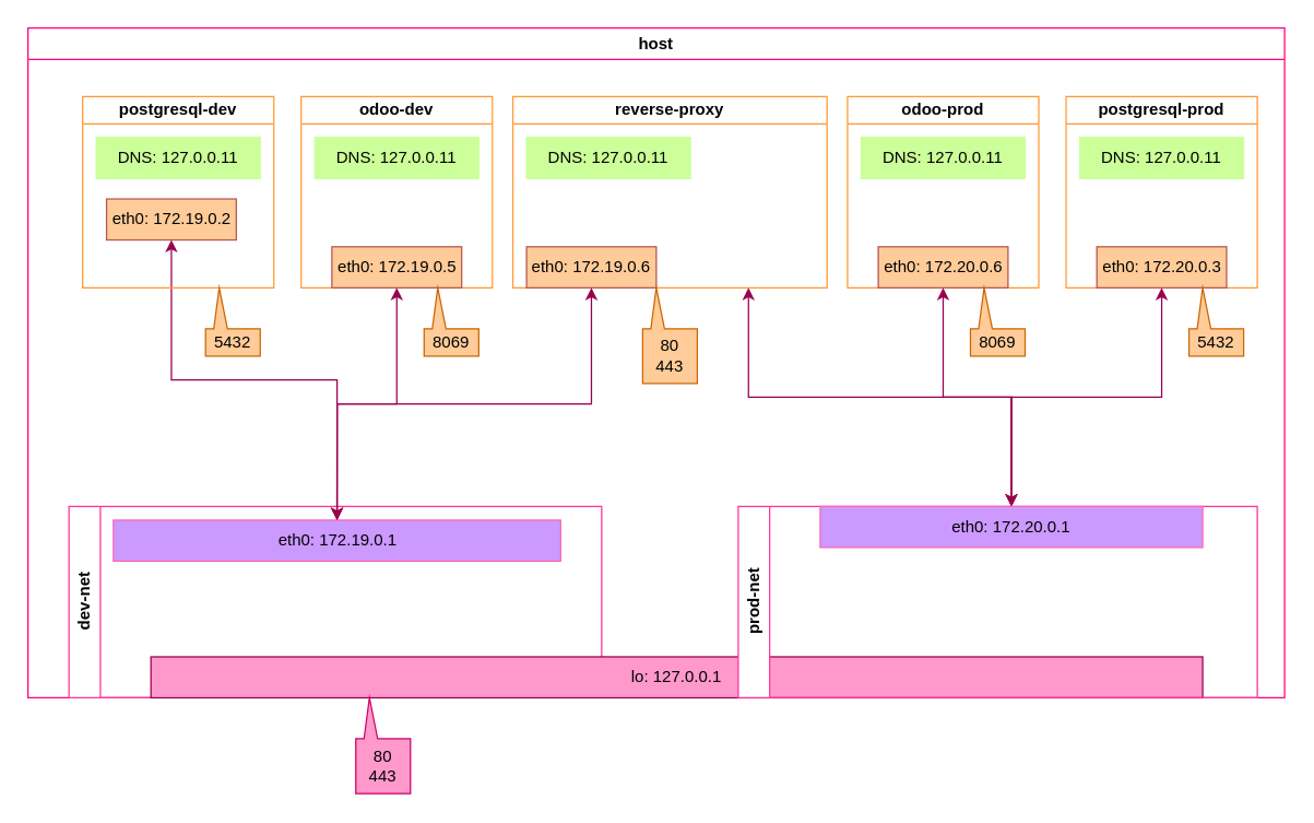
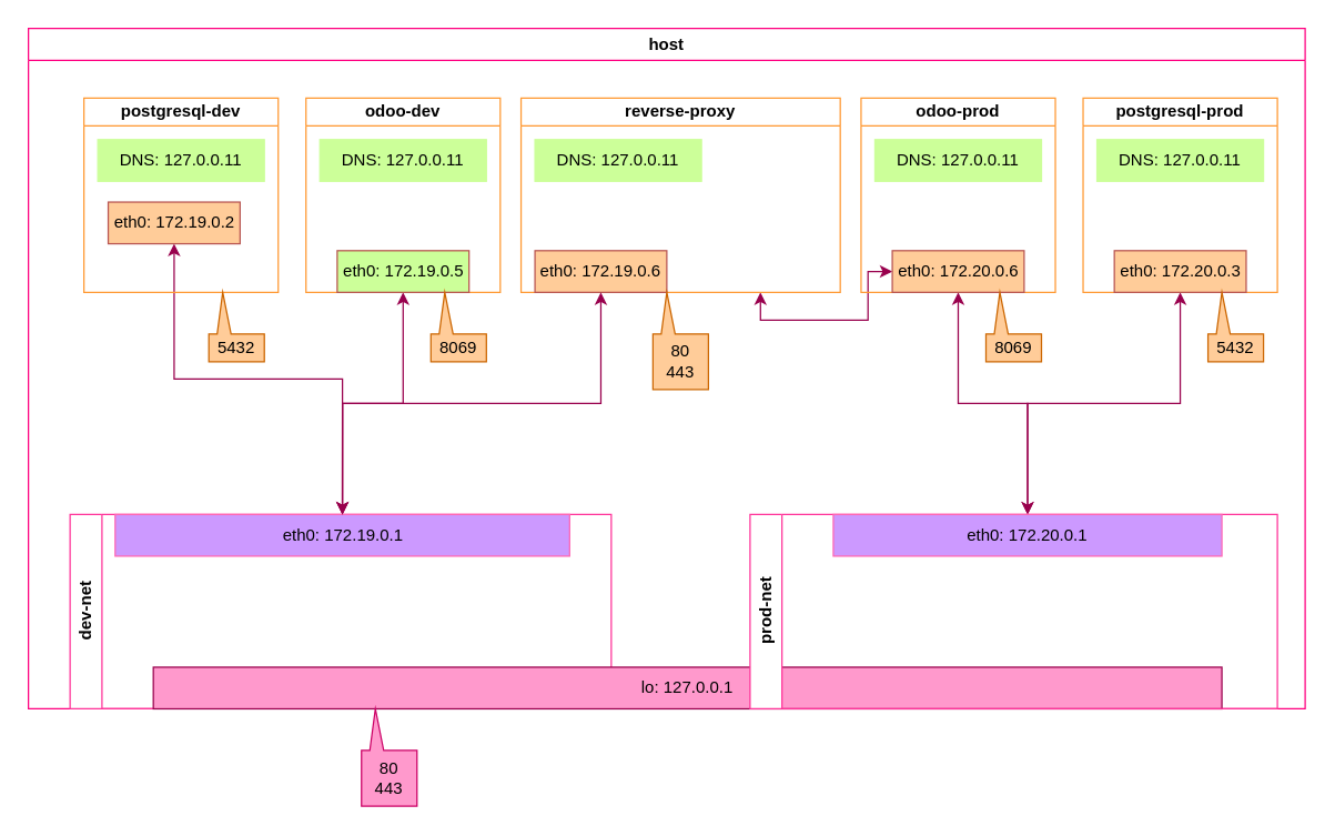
  <mxCell id="0" />
  <mxCell id="1" parent="0" />
  <mxCell id="2" value="host" style="swimlane;whiteSpace=wrap;html=1;strokeColor=#FF0080;startSize=23;" parent="1" vertex="1"><mxGeometry x="20" y="20" width="920" height="490" as="geometry" /></mxCell>
- <mxCell id="3" style="edgeStyle=orthogonalEdgeStyle;rounded=0;orthogonalLoop=1;jettySize=auto;html=1;exitX=0.75;exitY=1;exitDx=0;exitDy=0;entryX=0.5;entryY=0;entryDx=0;entryDy=0;strokeColor=#99004D;align=center;verticalAlign=middle;fontFamily=Helvetica;fontSize=11;fontColor=default;labelBackgroundColor=default;startArrow=classic;startFill=1;endArrow=classic;" parent="2" source="4" target="35" edge="1"><mxGeometry relative="1" as="geometry" /></mxCell>
+ <mxCell id="3" style="edgeStyle=orthogonalEdgeStyle;rounded=0;orthogonalLoop=1;jettySize=auto;html=1;exitX=0.75;exitY=1;exitDx=0;exitDy=0;strokeColor=#99004D;align=center;verticalAlign=middle;fontFamily=Helvetica;fontSize=11;fontColor=default;labelBackgroundColor=default;startArrow=classic;startFill=1;endArrow=classic;" parent="2" source="4" target="26" edge="1"><mxGeometry relative="1" as="geometry" /></mxCell>
  <mxCell id="4" value="reverse-proxy" style="swimlane;whiteSpace=wrap;html=1;strokeColor=#FF9933;startSize=20;" parent="2" vertex="1"><mxGeometry x="355" y="50" width="230" height="140" as="geometry" /></mxCell>
  <mxCell id="5" value="eth0: 172.19.0.6" style="rounded=0;whiteSpace=wrap;html=1;fillColor=#FFCC99;strokeColor=#b85450;" parent="4" vertex="1"><mxGeometry x="10" y="110" width="95" height="30" as="geometry" /></mxCell>
  <mxCell id="6" value="DNS: 127.0.0.11" style="rounded=0;whiteSpace=wrap;html=1;strokeColor=#CCFF99;fillColor=#CCFF99;" parent="4" vertex="1"><mxGeometry x="10" y="30" width="120" height="30" as="geometry" /></mxCell>
  <mxCell id="7" value="dev-net" style="swimlane;horizontal=0;whiteSpace=wrap;html=1;strokeColor=#FF3399;" parent="2" vertex="1"><mxGeometry x="30" y="350" width="390" height="140" as="geometry" /></mxCell>
- <mxCell id="8" value="eth0: 172.19.0.1" style="rounded=0;whiteSpace=wrap;html=1;strokeColor=#FF66B3;fillColor=#CC99FF;" parent="7" vertex="1"><mxGeometry x="32.5" y="10" width="327.5" height="30" as="geometry" /></mxCell>
+ <mxCell id="8" value="eth0: 172.19.0.1" style="rounded=0;whiteSpace=wrap;html=1;strokeColor=#FF66B3;fillColor=#CC99FF;" parent="7" vertex="1"><mxGeometry x="32.5" width="327.5" height="30" as="geometry" /></mxCell>
  <mxCell id="9" style="edgeStyle=orthogonalEdgeStyle;rounded=0;orthogonalLoop=1;jettySize=auto;html=1;exitX=0.5;exitY=1;exitDx=0;exitDy=0;entryX=0.5;entryY=0;entryDx=0;entryDy=0;startArrow=classic;startFill=1;strokeColor=#99004D;" parent="2" source="5" target="8" edge="1"><mxGeometry relative="1" as="geometry" /></mxCell>
  <mxCell id="10" style="edgeStyle=orthogonalEdgeStyle;rounded=0;orthogonalLoop=1;jettySize=auto;html=1;entryX=0.5;entryY=0;entryDx=0;entryDy=0;strokeColor=#99004D;align=center;verticalAlign=middle;fontFamily=Helvetica;fontSize=11;fontColor=default;labelBackgroundColor=default;startArrow=classic;startFill=1;endArrow=classic;" parent="2" source="16" target="8" edge="1"><mxGeometry relative="1" as="geometry" /></mxCell>
  <mxCell id="11" style="edgeStyle=orthogonalEdgeStyle;rounded=0;orthogonalLoop=1;jettySize=auto;html=1;entryX=0.5;entryY=0;entryDx=0;entryDy=0;strokeColor=#99004D;align=center;verticalAlign=middle;fontFamily=Helvetica;fontSize=11;fontColor=default;labelBackgroundColor=default;startArrow=classic;startFill=1;endArrow=classic;" parent="2" source="21" target="8" edge="1"><mxGeometry relative="1" as="geometry" /></mxCell>
  <mxCell id="12" value="80&lt;div&gt;443&lt;/div&gt;" style="shape=callout;whiteSpace=wrap;html=1;perimeter=calloutPerimeter;position2=0.75;flipH=1;flipV=1;base=10;strokeColor=#CC6600;fillColor=#FFCC99;size=30;position=0.6;" parent="2" vertex="1"><mxGeometry x="450" y="190" width="40" height="70" as="geometry" /></mxCell>
  <mxCell id="13" value="lo: 127.0.0.1" style="rounded=0;whiteSpace=wrap;html=1;fillColor=#FF99CC;strokeColor=#99004D;" parent="2" vertex="1"><mxGeometry x="90" y="460" width="770" height="30" as="geometry" /></mxCell>
  <mxCell id="14" value="" style="group" parent="2" vertex="1" connectable="0"><mxGeometry x="200" y="50" width="140" height="190" as="geometry" /></mxCell>
  <mxCell id="15" value="odoo-dev" style="swimlane;whiteSpace=wrap;html=1;strokeColor=#FF9933;startSize=20;" parent="14" vertex="1"><mxGeometry width="140" height="140" as="geometry" /></mxCell>
- <mxCell id="16" value="eth0: 172.19.0.5" style="rounded=0;whiteSpace=wrap;html=1;fillColor=#FFCC99;strokeColor=#b85450;" parent="15" vertex="1"><mxGeometry x="22.5" y="110" width="95" height="30" as="geometry" /></mxCell>
+ <mxCell id="16" value="eth0: 172.19.0.5" style="rounded=0;whiteSpace=wrap;html=1;fillColor=#ccff99;strokeColor=#b85450;" parent="15" vertex="1"><mxGeometry x="22.5" y="110" width="95" height="30" as="geometry" /></mxCell>
  <mxCell id="17" value="DNS: 127.0.0.11" style="rounded=0;whiteSpace=wrap;html=1;strokeColor=#CCFF99;fillColor=#CCFF99;align=center;verticalAlign=middle;fontFamily=Helvetica;fontSize=12;fontColor=default;" parent="15" vertex="1"><mxGeometry x="10" y="30" width="120" height="30" as="geometry" /></mxCell>
  <mxCell id="18" value="8069" style="shape=callout;whiteSpace=wrap;html=1;perimeter=calloutPerimeter;position2=0.75;flipH=1;flipV=1;base=10;strokeColor=#CC6600;fillColor=#FFCC99;size=30;position=0.6;" parent="14" vertex="1"><mxGeometry x="90" y="140" width="40" height="50" as="geometry" /></mxCell>
  <mxCell id="19" value="" style="group" parent="2" vertex="1" connectable="0"><mxGeometry x="40" y="50" width="140" height="190" as="geometry" /></mxCell>
  <mxCell id="20" value="postgresql-dev" style="swimlane;whiteSpace=wrap;html=1;strokeColor=#FF9933;startSize=20;" parent="19" vertex="1"><mxGeometry width="140" height="140" as="geometry" /></mxCell>
  <mxCell id="21" value="eth0: 172.19.0.2" style="rounded=0;whiteSpace=wrap;html=1;fillColor=#FFCC99;strokeColor=#b85450;" parent="20" vertex="1"><mxGeometry x="17.5" y="75" width="95" height="30" as="geometry" /></mxCell>
  <mxCell id="22" value="DNS: 127.0.0.11" style="rounded=0;whiteSpace=wrap;html=1;strokeColor=#CCFF99;fillColor=#CCFF99;align=center;verticalAlign=middle;fontFamily=Helvetica;fontSize=12;fontColor=default;" parent="20" vertex="1"><mxGeometry x="10" y="30" width="120" height="30" as="geometry" /></mxCell>
  <mxCell id="23" value="5432" style="shape=callout;whiteSpace=wrap;html=1;perimeter=calloutPerimeter;position2=0.75;flipH=1;flipV=1;base=10;strokeColor=#CC6600;fillColor=#FFCC99;size=30;position=0.6;" parent="19" vertex="1"><mxGeometry x="90" y="140" width="40" height="50" as="geometry" /></mxCell>
  <mxCell id="24" style="edgeStyle=orthogonalEdgeStyle;rounded=0;orthogonalLoop=1;jettySize=auto;html=1;exitX=0.5;exitY=1;exitDx=0;exitDy=0;strokeColor=#99004D;align=center;verticalAlign=middle;fontFamily=Helvetica;fontSize=11;fontColor=default;labelBackgroundColor=default;startArrow=classic;startFill=1;endArrow=classic;entryX=0.5;entryY=0;entryDx=0;entryDy=0;" parent="2" source="25" target="35" edge="1"><mxGeometry relative="1" as="geometry"><mxPoint x="700" y="350" as="targetPoint" /></mxGeometry></mxCell>
  <mxCell id="25" value="odoo-prod" style="swimlane;whiteSpace=wrap;html=1;strokeColor=#FF9933;startSize=20;" parent="2" vertex="1"><mxGeometry x="600" y="50" width="140" height="140" as="geometry" /></mxCell>
  <mxCell id="26" value="eth0: 172.20.0.6" style="rounded=0;whiteSpace=wrap;html=1;fillColor=#FFCC99;strokeColor=#b85450;" parent="25" vertex="1"><mxGeometry x="22.5" y="110" width="95" height="30" as="geometry" /></mxCell>
  <mxCell id="27" value="DNS: 127.0.0.11" style="rounded=0;whiteSpace=wrap;html=1;strokeColor=#CCFF99;fillColor=#CCFF99;align=center;verticalAlign=middle;fontFamily=Helvetica;fontSize=12;fontColor=default;" parent="25" vertex="1"><mxGeometry x="10" y="30" width="120" height="30" as="geometry" /></mxCell>
  <mxCell id="28" value="8069" style="shape=callout;whiteSpace=wrap;html=1;perimeter=calloutPerimeter;position2=0.75;flipH=1;flipV=1;base=10;strokeColor=#CC6600;fillColor=#FFCC99;size=30;position=0.6;" parent="2" vertex="1"><mxGeometry x="690" y="190" width="40" height="50" as="geometry" /></mxCell>
  <mxCell id="29" style="edgeStyle=orthogonalEdgeStyle;rounded=0;orthogonalLoop=1;jettySize=auto;html=1;exitX=0.5;exitY=1;exitDx=0;exitDy=0;strokeColor=#99004D;align=center;verticalAlign=middle;fontFamily=Helvetica;fontSize=11;fontColor=default;labelBackgroundColor=default;startArrow=classic;startFill=1;endArrow=classic;entryX=0.5;entryY=0;entryDx=0;entryDy=0;" parent="2" source="30" target="35" edge="1"><mxGeometry relative="1" as="geometry"><mxPoint x="700" y="350" as="targetPoint" /></mxGeometry></mxCell>
  <mxCell id="30" value="postgresql-prod" style="swimlane;whiteSpace=wrap;html=1;strokeColor=#FF9933;startSize=20;" parent="2" vertex="1"><mxGeometry x="760" y="50" width="140" height="140" as="geometry" /></mxCell>
  <mxCell id="31" value="eth0: 172.20.0.3" style="rounded=0;whiteSpace=wrap;html=1;fillColor=#FFCC99;strokeColor=#b85450;" parent="30" vertex="1"><mxGeometry x="22.5" y="110" width="95" height="30" as="geometry" /></mxCell>
  <mxCell id="32" value="DNS: 127.0.0.11" style="rounded=0;whiteSpace=wrap;html=1;strokeColor=#CCFF99;fillColor=#CCFF99;align=center;verticalAlign=middle;fontFamily=Helvetica;fontSize=12;fontColor=default;" parent="30" vertex="1"><mxGeometry x="10" y="30" width="120" height="30" as="geometry" /></mxCell>
  <mxCell id="33" value="5432" style="shape=callout;whiteSpace=wrap;html=1;perimeter=calloutPerimeter;position2=0.75;flipH=1;flipV=1;base=10;strokeColor=#CC6600;fillColor=#FFCC99;size=30;position=0.6;" parent="2" vertex="1"><mxGeometry x="850" y="190" width="40" height="50" as="geometry" /></mxCell>
  <mxCell id="34" value="prod-net" style="swimlane;horizontal=0;whiteSpace=wrap;html=1;strokeColor=#FF3399;flipV=0;" parent="2" vertex="1"><mxGeometry x="520" y="350" width="380" height="140" as="geometry" /></mxCell>
  <mxCell id="35" value="eth0: 172.20.0.1" style="rounded=0;whiteSpace=wrap;html=1;strokeColor=#FF66B3;fillColor=#CC99FF;" parent="34" vertex="1"><mxGeometry x="60" width="280" height="30" as="geometry" /></mxCell>
  <mxCell id="36" value="80&lt;div&gt;443&lt;/div&gt;" style="shape=callout;whiteSpace=wrap;html=1;perimeter=calloutPerimeter;position2=0.75;flipH=1;flipV=1;base=10;strokeColor=#CC0066;fillColor=#FF99CC;size=30;position=0.6;" parent="1" vertex="1"><mxGeometry x="260" y="510" width="40" height="70" as="geometry" /></mxCell>
